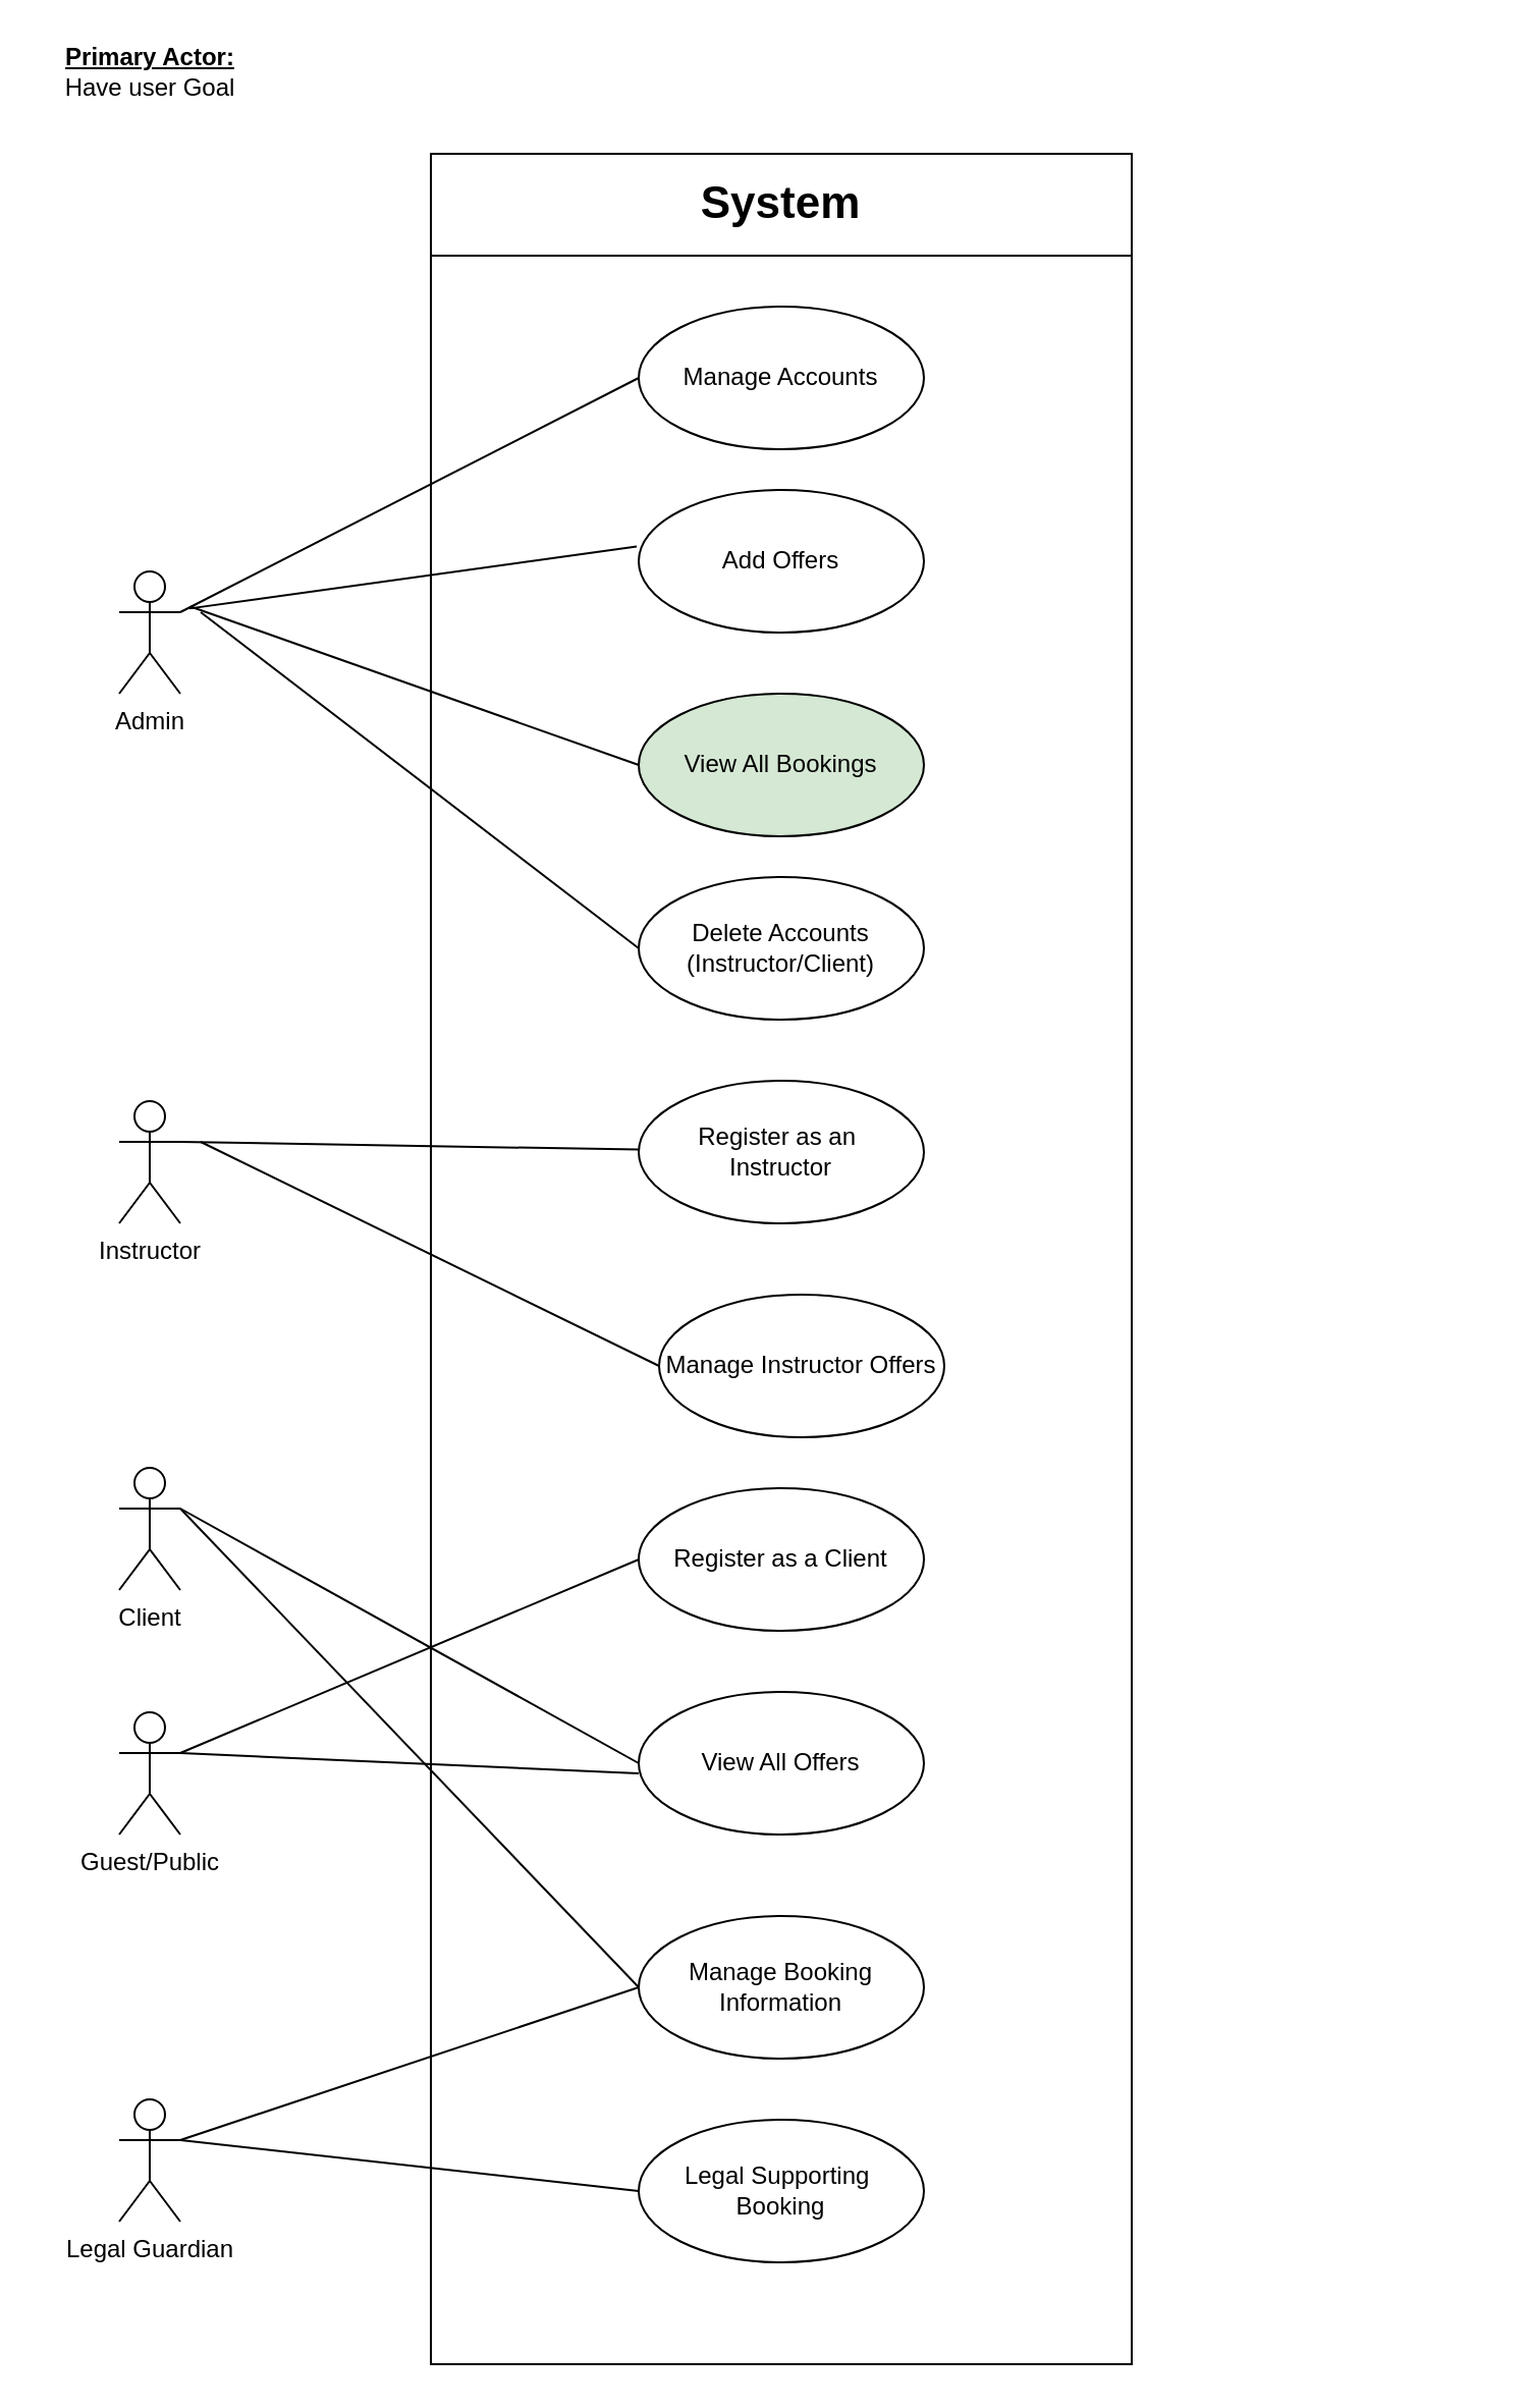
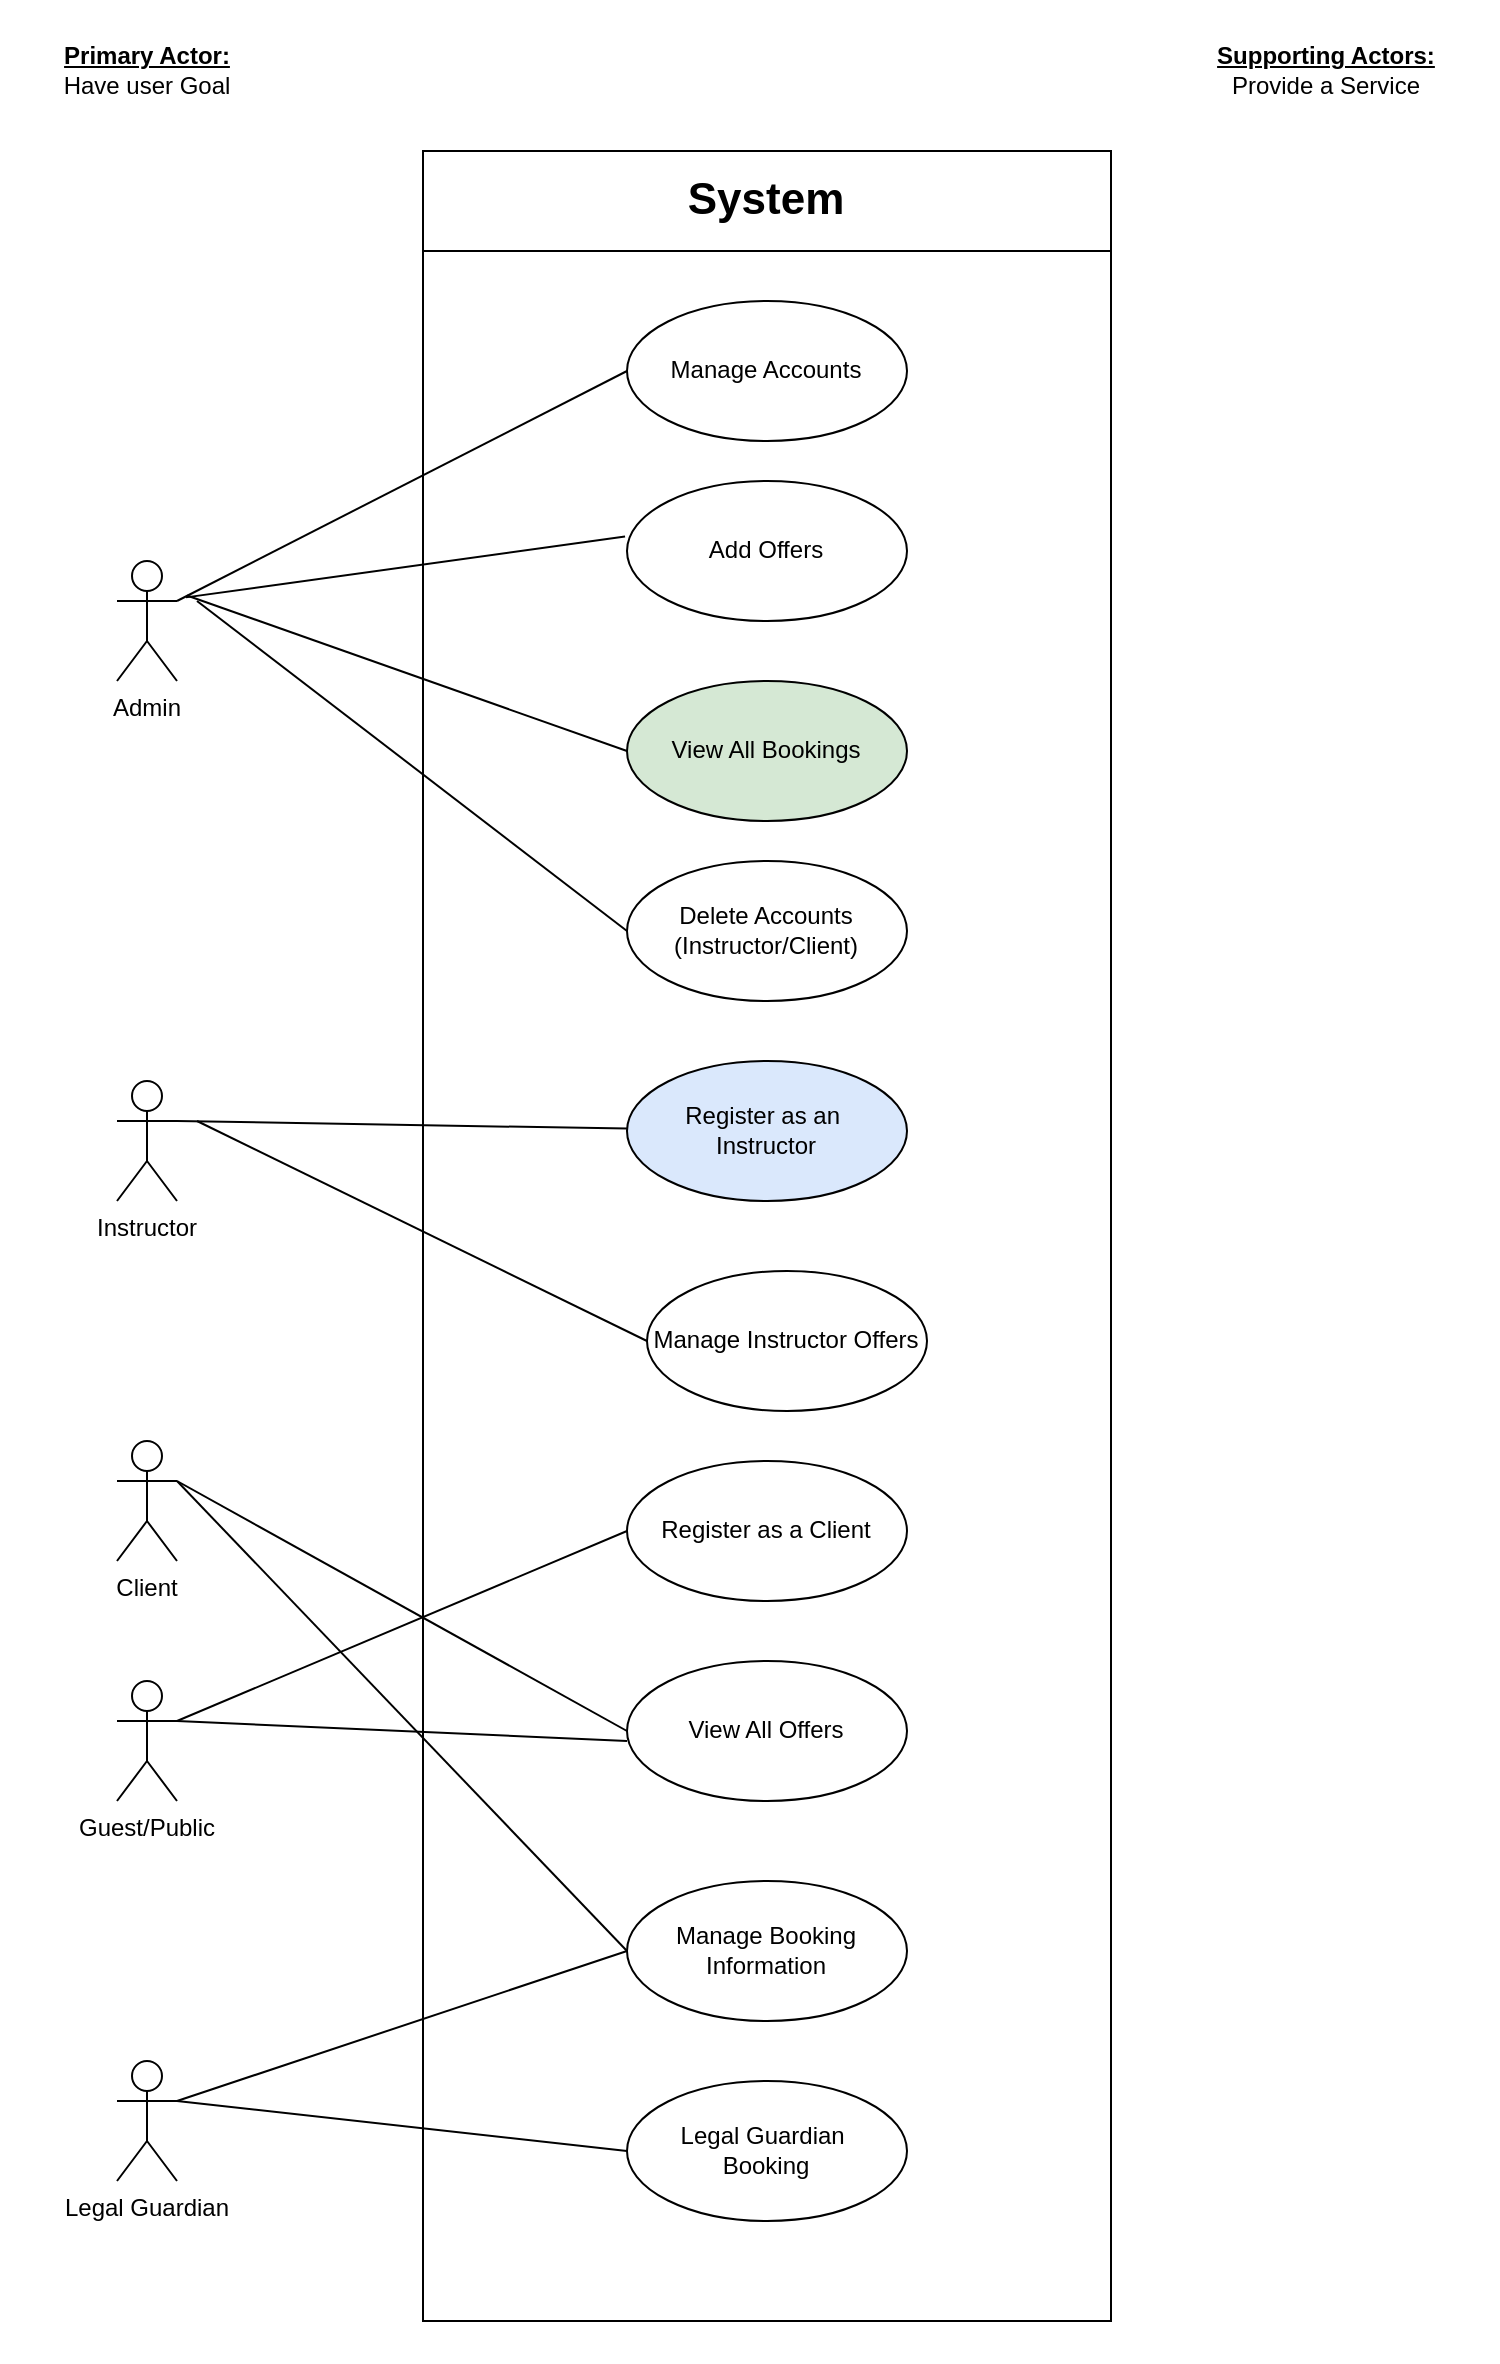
  <mxCell id="0" />
  <mxCell id="1" parent="0" />
  <mxCell id="2" value="&lt;font style=&quot;font-size: 22px;&quot;&gt;System&lt;/font&gt;" style="swimlane;whiteSpace=wrap;html=1;startSize=50;" vertex="1" parent="1"><mxGeometry x="211" y="75" width="344" height="1085" as="geometry" /></mxCell>
  <mxCell id="3" value="Manage Accounts" style="ellipse;whiteSpace=wrap;html=1;" vertex="1" parent="2"><mxGeometry x="102" y="75" width="140" height="70" as="geometry" /></mxCell>
  <mxCell id="4" value="Add Offers" style="ellipse;whiteSpace=wrap;html=1;" vertex="1" parent="2"><mxGeometry x="102" y="165" width="140" height="70" as="geometry" /></mxCell>
  <mxCell id="5" value="View All Bookings" style="ellipse;whiteSpace=wrap;html=1;fillColor=#d5e8d4;" vertex="1" parent="2"><mxGeometry x="102" y="265" width="140" height="70" as="geometry" /></mxCell>
  <mxCell id="6" value="Delete Accounts&lt;div&gt;(Instructor/Client)&lt;/div&gt;" style="ellipse;whiteSpace=wrap;html=1;" vertex="1" parent="2"><mxGeometry x="102" y="355" width="140" height="70" as="geometry" /></mxCell>
  <mxCell id="7" value="Manage Instructor Offers" style="ellipse;whiteSpace=wrap;html=1;strokeColor=default;align=center;verticalAlign=middle;fontFamily=Helvetica;fontSize=12;fontColor=default;fillColor=default;" vertex="1" parent="2"><mxGeometry x="112" y="560" width="140" height="70" as="geometry" /></mxCell>
- <mxCell id="8" value="Register as an&amp;nbsp;&lt;div&gt;Instructor&lt;/div&gt;" style="ellipse;whiteSpace=wrap;html=1;" vertex="1" parent="2"><mxGeometry x="102" y="455" width="140" height="70" as="geometry" /></mxCell>
+ <mxCell id="8" value="Register as an&amp;nbsp;&lt;div&gt;Instructor&lt;/div&gt;" style="ellipse;whiteSpace=wrap;html=1;fillColor=#dae8fc;" vertex="1" parent="2"><mxGeometry x="102" y="455" width="140" height="70" as="geometry" /></mxCell>
  <mxCell id="9" value="Register as a Client" style="ellipse;whiteSpace=wrap;html=1;" vertex="1" parent="2"><mxGeometry x="102" y="655" width="140" height="70" as="geometry" /></mxCell>
  <mxCell id="10" value="" style="endArrow=none;html=1;rounded=0;entryX=-0.007;entryY=0.397;entryDx=0;entryDy=0;entryPerimeter=0;" edge="1" parent="2" target="4"><mxGeometry width="50" height="50" relative="1" as="geometry"><mxPoint x="-118.51" y="223.19" as="sourcePoint" /><mxPoint x="102.003" y="176.804" as="targetPoint" /></mxGeometry></mxCell>
  <mxCell id="11" value="" style="endArrow=none;html=1;rounded=0;entryX=0;entryY=0.5;entryDx=0;entryDy=0;" edge="1" parent="2" target="5"><mxGeometry width="50" height="50" relative="1" as="geometry"><mxPoint x="-118.01" y="222.25" as="sourcePoint" /><mxPoint x="101.997" y="177.749" as="targetPoint" /></mxGeometry></mxCell>
  <mxCell id="12" value="" style="endArrow=none;html=1;rounded=0;entryX=0;entryY=0.5;entryDx=0;entryDy=0;" edge="1" parent="2" target="6"><mxGeometry width="50" height="50" relative="1" as="geometry"><mxPoint x="-113" y="225" as="sourcePoint" /><mxPoint x="47" y="305" as="targetPoint" /></mxGeometry></mxCell>
  <mxCell id="13" value="View All Offers" style="ellipse;whiteSpace=wrap;html=1;" vertex="1" parent="2"><mxGeometry x="102" y="755" width="140" height="70" as="geometry" /></mxCell>
  <mxCell id="14" value="Manage Booking Information" style="ellipse;whiteSpace=wrap;html=1;" vertex="1" parent="2"><mxGeometry x="102" y="865" width="140" height="70" as="geometry" /></mxCell>
- <mxCell id="15" value="Legal Supporting&amp;nbsp;&lt;div&gt;Booking&lt;/div&gt;" style="ellipse;whiteSpace=wrap;html=1;" vertex="1" parent="2"><mxGeometry x="102" y="965" width="140" height="70" as="geometry" /></mxCell>
+ <mxCell id="15" value="Legal Guardian&amp;nbsp;&lt;div&gt;Booking&lt;/div&gt;" style="ellipse;whiteSpace=wrap;html=1;" vertex="1" parent="2"><mxGeometry x="102" y="965" width="140" height="70" as="geometry" /></mxCell>
  <mxCell id="16" value="Admin" style="shape=umlActor;verticalLabelPosition=bottom;verticalAlign=top;html=1;outlineConnect=0;" vertex="1" parent="1"><mxGeometry x="58" y="280" width="30" height="60" as="geometry" /></mxCell>
  <mxCell id="17" value="Instructor" style="shape=umlActor;verticalLabelPosition=bottom;verticalAlign=top;html=1;outlineConnect=0;" vertex="1" parent="1"><mxGeometry x="58" y="540" width="30" height="60" as="geometry" /></mxCell>
  <mxCell id="18" value="" style="endArrow=none;html=1;rounded=0;" edge="1" parent="1" target="8"><mxGeometry width="50" height="50" relative="1" as="geometry"><mxPoint x="88" y="560" as="sourcePoint" /><mxPoint x="138" y="510" as="targetPoint" /></mxGeometry></mxCell>
  <mxCell id="19" value="" style="endArrow=none;html=1;rounded=0;entryX=0;entryY=0.5;entryDx=0;entryDy=0;" edge="1" parent="1" target="3"><mxGeometry width="50" height="50" relative="1" as="geometry"><mxPoint x="88" y="300" as="sourcePoint" /><mxPoint x="138" y="250" as="targetPoint" /></mxGeometry></mxCell>
  <mxCell id="20" value="Client" style="shape=umlActor;verticalLabelPosition=bottom;verticalAlign=top;html=1;outlineConnect=0;" vertex="1" parent="1"><mxGeometry x="58" y="720" width="30" height="60" as="geometry" /></mxCell>
  <mxCell id="21" value="" style="endArrow=none;html=1;rounded=0;entryX=0;entryY=0.5;entryDx=0;entryDy=0;strokeColor=default;align=center;verticalAlign=middle;fontFamily=Helvetica;fontSize=11;fontColor=default;labelBackgroundColor=default;" edge="1" parent="1" target="7"><mxGeometry width="50" height="50" relative="1" as="geometry"><mxPoint x="98" y="560" as="sourcePoint" /><mxPoint x="323" y="584" as="targetPoint" /></mxGeometry></mxCell>
  <mxCell id="22" value="" style="endArrow=none;html=1;rounded=0;strokeColor=default;align=center;verticalAlign=middle;fontFamily=Helvetica;fontSize=11;fontColor=default;labelBackgroundColor=default;entryX=0;entryY=0.5;entryDx=0;entryDy=0;" edge="1" parent="1" target="13"><mxGeometry width="50" height="50" relative="1" as="geometry"><mxPoint x="88" y="740" as="sourcePoint" /><mxPoint x="308" y="760" as="targetPoint" /></mxGeometry></mxCell>
  <mxCell id="23" value="Guest/Public" style="shape=umlActor;verticalLabelPosition=bottom;verticalAlign=top;html=1;outlineConnect=0;" vertex="1" parent="1"><mxGeometry x="58" y="840" width="30" height="60" as="geometry" /></mxCell>
  <mxCell id="24" value="" style="endArrow=none;html=1;rounded=0;strokeColor=default;align=center;verticalAlign=middle;fontFamily=Helvetica;fontSize=11;fontColor=default;labelBackgroundColor=default;entryX=0;entryY=0.5;entryDx=0;entryDy=0;" edge="1" parent="1" target="9"><mxGeometry width="50" height="50" relative="1" as="geometry"><mxPoint x="88" y="860" as="sourcePoint" /><mxPoint x="313" y="885" as="targetPoint" /></mxGeometry></mxCell>
  <mxCell id="25" value="Legal Guardian" style="shape=umlActor;verticalLabelPosition=bottom;verticalAlign=top;html=1;outlineConnect=0;" vertex="1" parent="1"><mxGeometry x="58" y="1030" width="30" height="60" as="geometry" /></mxCell>
  <mxCell id="26" value="" style="endArrow=none;html=1;rounded=0;strokeColor=default;align=center;verticalAlign=middle;fontFamily=Helvetica;fontSize=11;fontColor=default;labelBackgroundColor=default;entryX=0;entryY=0.5;entryDx=0;entryDy=0;" edge="1" parent="1"><mxGeometry width="50" height="50" relative="1" as="geometry"><mxPoint x="88" y="740" as="sourcePoint" /><mxPoint x="313" y="975" as="targetPoint" /></mxGeometry></mxCell>
  <mxCell id="27" value="" style="endArrow=none;html=1;rounded=0;strokeColor=default;align=center;verticalAlign=middle;fontFamily=Helvetica;fontSize=11;fontColor=default;labelBackgroundColor=default;entryX=0;entryY=0.5;entryDx=0;entryDy=0;" edge="1" parent="1"><mxGeometry width="50" height="50" relative="1" as="geometry"><mxPoint x="88" y="860" as="sourcePoint" /><mxPoint x="313" y="870" as="targetPoint" /></mxGeometry></mxCell>
  <mxCell id="28" value="" style="endArrow=none;html=1;rounded=0;strokeColor=default;align=center;verticalAlign=middle;fontFamily=Helvetica;fontSize=11;fontColor=default;labelBackgroundColor=default;entryX=0;entryY=0.5;entryDx=0;entryDy=0;" edge="1" parent="1" target="14"><mxGeometry width="50" height="50" relative="1" as="geometry"><mxPoint x="88" y="1050" as="sourcePoint" /><mxPoint x="313" y="1060" as="targetPoint" /></mxGeometry></mxCell>
  <mxCell id="29" value="" style="endArrow=none;html=1;rounded=0;strokeColor=default;align=center;verticalAlign=middle;fontFamily=Helvetica;fontSize=11;fontColor=default;labelBackgroundColor=default;" edge="1" parent="1"><mxGeometry width="50" height="50" relative="1" as="geometry"><mxPoint x="88" y="1050" as="sourcePoint" /><mxPoint x="313" y="1075" as="targetPoint" /></mxGeometry></mxCell>
  <mxCell id="30" value="&lt;b&gt;&lt;u&gt;Primary Actor: &lt;/u&gt;&lt;/b&gt;Have user Goal" style="text;html=1;align=center;verticalAlign=middle;whiteSpace=wrap;rounded=0;" vertex="1" parent="1"><mxGeometry x="20.5" y="20" width="105" height="30" as="geometry" /></mxCell>
+ <mxCell id="31" value="&lt;u style=&quot;font-weight: bold;&quot;&gt;Supporting Actors: &lt;/u&gt;Provide a Service" style="text;html=1;align=center;verticalAlign=middle;whiteSpace=wrap;rounded=0;" vertex="1" parent="1"><mxGeometry x="598" y="20" width="130" height="30" as="geometry" /></mxCell>
